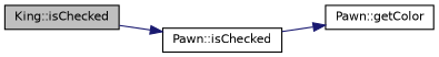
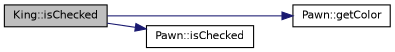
  digraph {
    rankdir=LR
    node [color=black fontname=Helvetica fontsize=10 shape=record]
    edge [color=midnightblue fontname=Helvetica fontsize=10 labelfontname=Helvetica labelfontsize=10 style=solid]
    n1 [fillcolor=grey75 fontcolor=black height=0.2 label="King::isChecked" style=filled width=0.4]
    n2 [height=0.2 label="Pawn::getColor" width=0.4]
    n3 [height=0.2 label="Pawn::isChecked" width=0.4]
-   n3 -> n2
+   n1 -> n2
    n1 -> n3
  }
